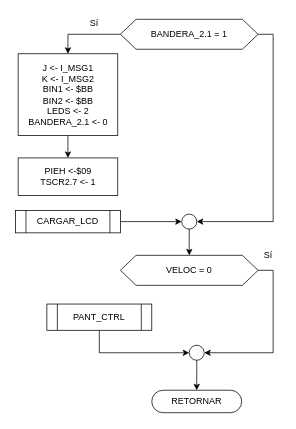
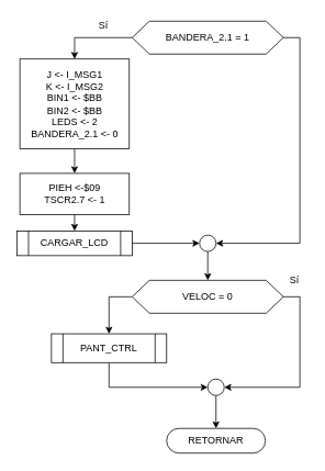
  <mxCell id="0" />
  <mxCell id="1" parent="0" />
  <mxCell id="2" style="edgeStyle=orthogonalEdgeStyle;rounded=0;orthogonalLoop=1;jettySize=auto;html=1;exitX=0.5;exitY=1;exitDx=0;exitDy=0;" parent="1" source="3" target="9" edge="1"><mxGeometry relative="1" as="geometry" /></mxCell>
  <mxCell id="3" value="" style="ellipse;whiteSpace=wrap;html=1;aspect=fixed;" parent="1" vertex="1"><mxGeometry x="252.04" y="460" width="20" height="20" as="geometry" /></mxCell>
  <mxCell id="4" style="edgeStyle=orthogonalEdgeStyle;rounded=0;orthogonalLoop=1;jettySize=auto;html=1;exitX=0.5;exitY=1;exitDx=0;exitDy=0;entryX=0;entryY=0.5;entryDx=0;entryDy=0;" parent="1" source="5" target="3" edge="1"><mxGeometry relative="1" as="geometry" /></mxCell>
  <mxCell id="5" value="PANT_CTRL" style="shape=process;whiteSpace=wrap;html=1;backgroundOutline=1;" parent="1" vertex="1"><mxGeometry x="62.04" y="405" width="140" height="35" as="geometry" /></mxCell>
+ <mxCell id="6" style="edgeStyle=orthogonalEdgeStyle;rounded=0;orthogonalLoop=1;jettySize=auto;html=1;exitX=0;exitY=0.5;exitDx=0;exitDy=0;entryX=0.5;entryY=0;entryDx=0;entryDy=0;" parent="1" source="8" target="5" edge="1"><mxGeometry relative="1" as="geometry" /></mxCell>
  <mxCell id="7" style="edgeStyle=orthogonalEdgeStyle;rounded=0;orthogonalLoop=1;jettySize=auto;html=1;exitX=1;exitY=0.5;exitDx=0;exitDy=0;entryX=1;entryY=0.5;entryDx=0;entryDy=0;" parent="1" source="8" target="3" edge="1"><mxGeometry relative="1" as="geometry" /></mxCell>
  <mxCell id="8" value="VELOC = 0" style="shape=hexagon;perimeter=hexagonPerimeter2;whiteSpace=wrap;html=1;size=0.114;" parent="1" vertex="1"><mxGeometry x="160.16" y="340" width="183.76" height="40" as="geometry" /></mxCell>
  <mxCell id="9" value="RETORNAR" style="rounded=1;whiteSpace=wrap;html=1;fontSize=12;glass=0;strokeWidth=1;shadow=0;arcSize=50;" parent="1" vertex="1"><mxGeometry x="202.04" y="520" width="120" height="30" as="geometry" /></mxCell>
  <mxCell id="10" value="Sí" style="text;html=1;align=center;verticalAlign=middle;resizable=0;points=[];autosize=1;" parent="1" vertex="1"><mxGeometry x="342.04" y="330" width="30" height="20" as="geometry" /></mxCell>
  <mxCell id="11" style="edgeStyle=orthogonalEdgeStyle;rounded=0;orthogonalLoop=1;jettySize=auto;html=1;exitX=0.5;exitY=1;exitDx=0;exitDy=0;entryX=0.5;entryY=0;entryDx=0;entryDy=0;" parent="1" source="12" target="21" edge="1"><mxGeometry relative="1" as="geometry" /></mxCell>
  <mxCell id="12" value="J &amp;lt;- I_MSG1&lt;br&gt;K &amp;lt;- I_MSG2&lt;br&gt;BIN1 &amp;lt;- $BB&lt;br&gt;BIN2 &amp;lt;- $BB&lt;br&gt;LEDS &amp;lt;- 2&lt;br&gt;BANDERA_2.1 &amp;lt;- 0" style="rounded=0;whiteSpace=wrap;html=1;" parent="1" vertex="1"><mxGeometry x="23.68" y="71" width="132.96" height="109" as="geometry" /></mxCell>
  <mxCell id="13" style="edgeStyle=orthogonalEdgeStyle;rounded=0;orthogonalLoop=1;jettySize=auto;html=1;exitX=1;exitY=0.5;exitDx=0;exitDy=0;entryX=0;entryY=0.5;entryDx=0;entryDy=0;" parent="1" source="14" target="16" edge="1"><mxGeometry relative="1" as="geometry" /></mxCell>
  <mxCell id="14" value="CARGAR_LCD" style="shape=process;whiteSpace=wrap;html=1;backgroundOutline=1;" parent="1" vertex="1"><mxGeometry x="20.16" y="280" width="140" height="30" as="geometry" /></mxCell>
  <mxCell id="15" style="edgeStyle=orthogonalEdgeStyle;rounded=0;orthogonalLoop=1;jettySize=auto;html=1;exitX=0.5;exitY=1;exitDx=0;exitDy=0;" parent="1" source="16" target="8" edge="1"><mxGeometry relative="1" as="geometry" /></mxCell>
  <mxCell id="16" value="" style="ellipse;whiteSpace=wrap;html=1;aspect=fixed;" parent="1" vertex="1"><mxGeometry x="242.04" y="285" width="20" height="20" as="geometry" /></mxCell>
  <mxCell id="17" style="edgeStyle=orthogonalEdgeStyle;rounded=0;orthogonalLoop=1;jettySize=auto;html=1;exitX=0;exitY=0.5;exitDx=0;exitDy=0;entryX=0.5;entryY=0;entryDx=0;entryDy=0;" parent="1" source="19" target="12" edge="1"><mxGeometry relative="1" as="geometry" /></mxCell>
  <mxCell id="18" style="edgeStyle=orthogonalEdgeStyle;rounded=0;orthogonalLoop=1;jettySize=auto;html=1;exitX=1;exitY=0.5;exitDx=0;exitDy=0;entryX=1;entryY=0.5;entryDx=0;entryDy=0;" parent="1" source="19" target="16" edge="1"><mxGeometry relative="1" as="geometry" /></mxCell>
  <mxCell id="19" value="BANDERA_2.1 = 1" style="shape=hexagon;perimeter=hexagonPerimeter2;whiteSpace=wrap;html=1;size=0.114;" parent="1" vertex="1"><mxGeometry x="160.16" y="25" width="183.76" height="40" as="geometry" /></mxCell>
+ <mxCell id="20" style="edgeStyle=orthogonalEdgeStyle;rounded=0;orthogonalLoop=1;jettySize=auto;html=1;exitX=0.5;exitY=1;exitDx=0;exitDy=0;entryX=0.5;entryY=0;entryDx=0;entryDy=0;" parent="1" source="21" target="14" edge="1"><mxGeometry relative="1" as="geometry" /></mxCell>
  <mxCell id="21" value="PIEH &amp;lt;-$09&lt;br&gt;TSCR2.7 &amp;lt;- 1" style="rounded=0;whiteSpace=wrap;html=1;" parent="1" vertex="1"><mxGeometry x="23.68" y="210" width="132.96" height="50" as="geometry" /></mxCell>
  <mxCell id="22" value="Sí" style="text;html=1;align=center;verticalAlign=middle;resizable=0;points=[];autosize=1;" parent="1" vertex="1"><mxGeometry x="110" y="20" width="30" height="20" as="geometry" /></mxCell>
